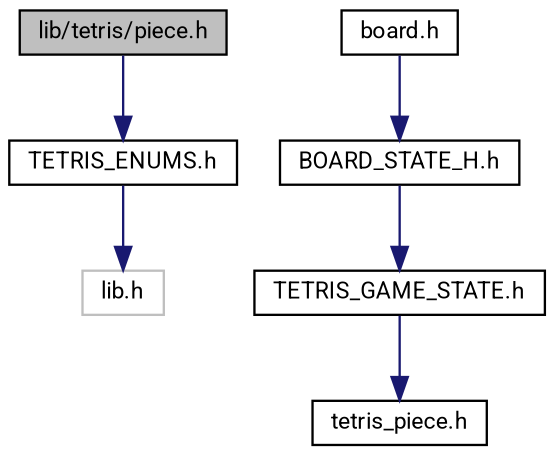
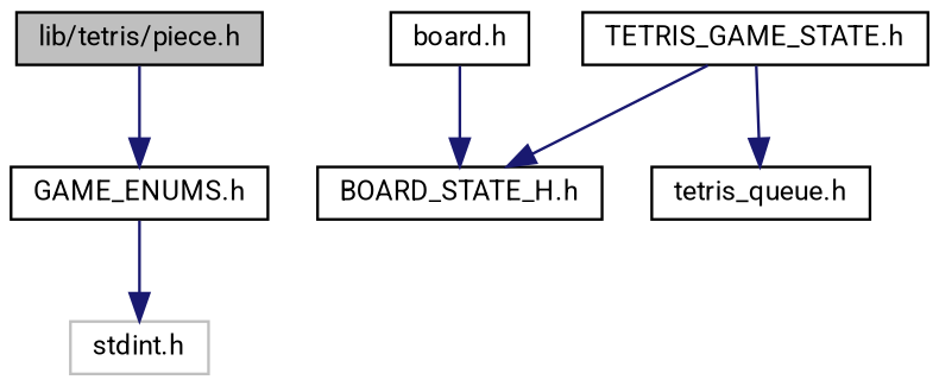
  digraph {
    fontname=Roboto
    node [color=black fillcolor=white fontname=Roboto fontsize=10 shape=record style=filled]
    edge [color=midnightblue fontname=Roboto fontsize=10 labelfontname=Helvetica labelfontsize=10 style=solid]
    n1 [fillcolor=grey75 fontcolor=black height=0.2 label="lib/tetris/piece.h" width=0.4]
-   n2 [height=0.2 label="TETRIS_ENUMS.h" width=0.4]
-   n3 [color=grey75 height=0.2 label="lib.h" width=0.4]
+   n2 [height=0.2 label="GAME_ENUMS.h" width=0.4]
+   n3 [color=grey75 height=0.2 label="stdint.h" width=0.4]
    n4 [height=0.2 label="board.h" width=0.4]
    n5 [height=0.2 label="BOARD_STATE_H.h" width=0.4]
    n6 [height=0.2 label="TETRIS_GAME_STATE.h" width=0.4]
-   n7 [height=0.2 label="tetris_piece.h" width=0.4]
+   n7 [height=0.2 label="tetris_queue.h" width=0.4]
    n1 -> n2
    n2 -> n3
    n4 -> n5
-   n5 -> n6
+   n6 -> n5
    n6 -> n7
  }
